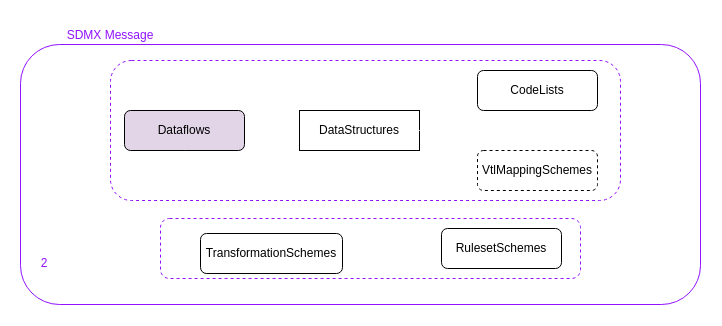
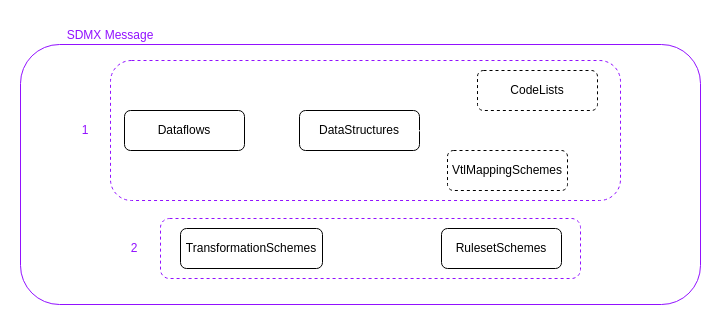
  <mxCell id="0" />
  <mxCell id="1" parent="0" />
  <mxCell id="2" value="" style="rounded=1;whiteSpace=wrap;html=1;fillStyle=auto;fillColor=none;strokeColor=#9211FF;" vertex="1" parent="1"><mxGeometry x="20" y="44" width="680" height="260" as="geometry" /></mxCell>
- <mxCell id="3" style="edgeStyle=none;html=1;strokeColor=#FFFFFF;exitX=1;exitY=0.5;exitDx=0;exitDy=0;entryX=0;entryY=0.5;entryDx=0;entryDy=0;" parent="1" source="4" target="6" edge="1"><mxGeometry relative="1" as="geometry"><mxPoint x="160" y="128" as="sourcePoint" /><mxPoint x="200" y="138" as="targetPoint" /></mxGeometry></mxCell>
- <mxCell id="4" value="Dataflows" style="rounded=1;whiteSpace=wrap;html=1;fillColor=#e1d5e7;" parent="1" vertex="1"><mxGeometry x="124" y="110" width="120" height="40" as="geometry" /></mxCell>
+ <mxCell id="4" value="Dataflows" style="rounded=1;whiteSpace=wrap;html=1;" parent="1" vertex="1"><mxGeometry x="124" y="110" width="120" height="40" as="geometry" /></mxCell>
  <mxCell id="5" style="edgeStyle=none;html=1;entryX=0.5;entryY=1;entryDx=0;entryDy=0;strokeColor=#FFFFFF;exitX=0.5;exitY=0;exitDx=0;exitDy=0;dashed=1;" parent="1" source="11" target="4" edge="1"><mxGeometry relative="1" as="geometry"><mxPoint x="100" y="238" as="sourcePoint" /></mxGeometry></mxCell>
- <mxCell id="6" value="DataStructures" style="whiteSpace=wrap;html=1;rounded=0;" parent="1" vertex="1"><mxGeometry x="299" y="110" width="120" height="40" as="geometry" /></mxCell>
+ <mxCell id="6" value="DataStructures" style="rounded=1;whiteSpace=wrap;html=1;" parent="1" vertex="1"><mxGeometry x="299" y="110" width="120" height="40" as="geometry" /></mxCell>
  <mxCell id="7" style="edgeStyle=none;html=1;exitX=1;exitY=0.5;exitDx=0;exitDy=0;strokeColor=#FFFFFF;entryX=0;entryY=0.5;entryDx=0;entryDy=0;endArrow=none;" parent="1" source="6" edge="1" target="8"><mxGeometry relative="1" as="geometry"><mxPoint x="342.085" y="212.753" as="targetPoint" /></mxGeometry></mxCell>
- <mxCell id="8" value="VtlMappingSchemes" style="rounded=1;whiteSpace=wrap;html=1;dashed=1;" parent="1" vertex="1"><mxGeometry x="477" y="150" width="120" height="40" as="geometry" /></mxCell>
+ <mxCell id="8" value="VtlMappingSchemes" style="rounded=1;whiteSpace=wrap;html=1;dashed=1;" parent="1" vertex="1"><mxGeometry x="447" y="150" width="120" height="40" as="geometry" /></mxCell>
  <mxCell id="9" style="edgeStyle=none;html=1;exitX=1;exitY=0.5;exitDx=0;exitDy=0;strokeColor=#FFFFFF;entryX=0;entryY=0.5;entryDx=0;entryDy=0;" parent="1" source="11" target="10" edge="1"><mxGeometry relative="1" as="geometry"><mxPoint x="590" y="258" as="targetPoint" /></mxGeometry></mxCell>
  <mxCell id="10" value="RulesetSchemes" style="rounded=1;whiteSpace=wrap;html=1;" parent="1" vertex="1"><mxGeometry x="441" y="228" width="120" height="40" as="geometry" /></mxCell>
- <mxCell id="11" value="TransformationSchemes" style="rounded=1;whiteSpace=wrap;html=1;" parent="1" vertex="1"><mxGeometry x="200" y="233" width="142" height="40" as="geometry" /></mxCell>
+ <mxCell id="11" value="TransformationSchemes" style="rounded=1;whiteSpace=wrap;html=1;" parent="1" vertex="1"><mxGeometry x="180" y="228" width="142" height="40" as="geometry" /></mxCell>
  <mxCell id="12" value="SDMX Message" style="text;strokeColor=none;align=center;fillColor=none;html=1;verticalAlign=middle;whiteSpace=wrap;rounded=0;fillStyle=auto;fontColor=#9211FF;" vertex="1" parent="1"><mxGeometry x="65" y="20" width="90" height="30" as="geometry" /></mxCell>
- <mxCell id="13" value="CodeLists" style="rounded=1;whiteSpace=wrap;html=1;" vertex="1" parent="1"><mxGeometry x="477" y="70" width="120" height="40" as="geometry" /></mxCell>
+ <mxCell id="13" value="CodeLists" style="rounded=1;whiteSpace=wrap;html=1;dashed=1;" vertex="1" parent="1"><mxGeometry x="477" y="70" width="120" height="40" as="geometry" /></mxCell>
  <mxCell id="14" style="edgeStyle=none;html=1;exitX=1;exitY=0.5;exitDx=0;exitDy=0;strokeColor=#FFFFFF;entryX=0;entryY=0.5;entryDx=0;entryDy=0;" edge="1" parent="1" source="6" target="13"><mxGeometry relative="1" as="geometry"><mxPoint x="487" y="180" as="targetPoint" /><mxPoint x="429" y="140" as="sourcePoint" /></mxGeometry></mxCell>
  <mxCell id="15" value="" style="rounded=1;whiteSpace=wrap;html=1;fillStyle=auto;fillColor=none;strokeColor=#9211FF;dashed=1;" vertex="1" parent="1"><mxGeometry x="110" y="60" width="510" height="140" as="geometry" /></mxCell>
  <mxCell id="16" value="" style="rounded=1;whiteSpace=wrap;html=1;fillStyle=auto;fillColor=none;strokeColor=#9211FF;dashed=1;" vertex="1" parent="1"><mxGeometry x="160" y="218" width="420" height="60" as="geometry" /></mxCell>
- <mxCell id="18" value="2" style="text;strokeColor=none;align=center;fillColor=none;html=1;verticalAlign=middle;whiteSpace=wrap;rounded=0;fillStyle=auto;fontColor=#9211FF;" vertex="1" parent="1"><mxGeometry x="29" y="248" width="30" height="30" as="geometry" /></mxCell>
+ <mxCell id="17" value="1" style="text;strokeColor=none;align=center;fillColor=none;html=1;verticalAlign=middle;whiteSpace=wrap;rounded=0;fillStyle=auto;fontColor=#9211FF;" vertex="1" parent="1"><mxGeometry x="70" y="115" width="30" height="30" as="geometry" /></mxCell>
+ <mxCell id="18" value="2" style="text;strokeColor=none;align=center;fillColor=none;html=1;verticalAlign=middle;whiteSpace=wrap;rounded=0;fillStyle=auto;fontColor=#9211FF;" vertex="1" parent="1"><mxGeometry x="119" y="233" width="30" height="30" as="geometry" /></mxCell>
